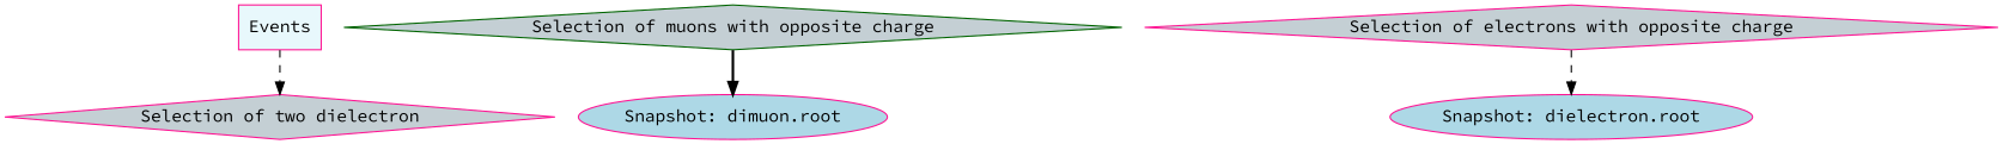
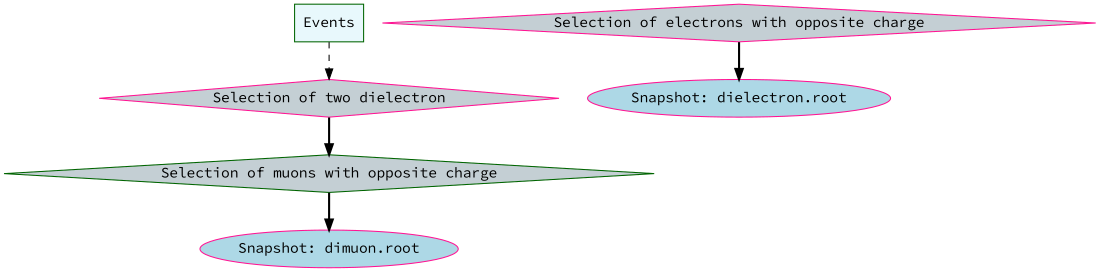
  digraph {
    fontname="Source Code Pro"
    node [color=deeppink fillcolor="#c4cfd4" fontname="Source Code Pro" shape=diamond style=filled]
    edge [fontname="Source Code Pro" style=bold]
    n1 [label="Selection of two dielectron"]
    n2 [color=darkgreen label="Selection of muons with opposite charge"]
    n3 [fillcolor=lightblue label="Snapshot: dimuon.root" shape=oval]
-   n4 [fillcolor="#e8f8fc" label=Events shape=box]
+   n4 [color=darkgreen fillcolor="#e8f8fc" label=Events shape=box]
    n5 [label="Selection of electrons with opposite charge"]
    n6 [fillcolor=lightblue label="Snapshot: dielectron.root" shape=oval]
+   n1 -> n2
    n2 -> n3
    n4 -> n1 [style=dashed]
-   n5 -> n6 [style=dashed]
+   n5 -> n6
  }
